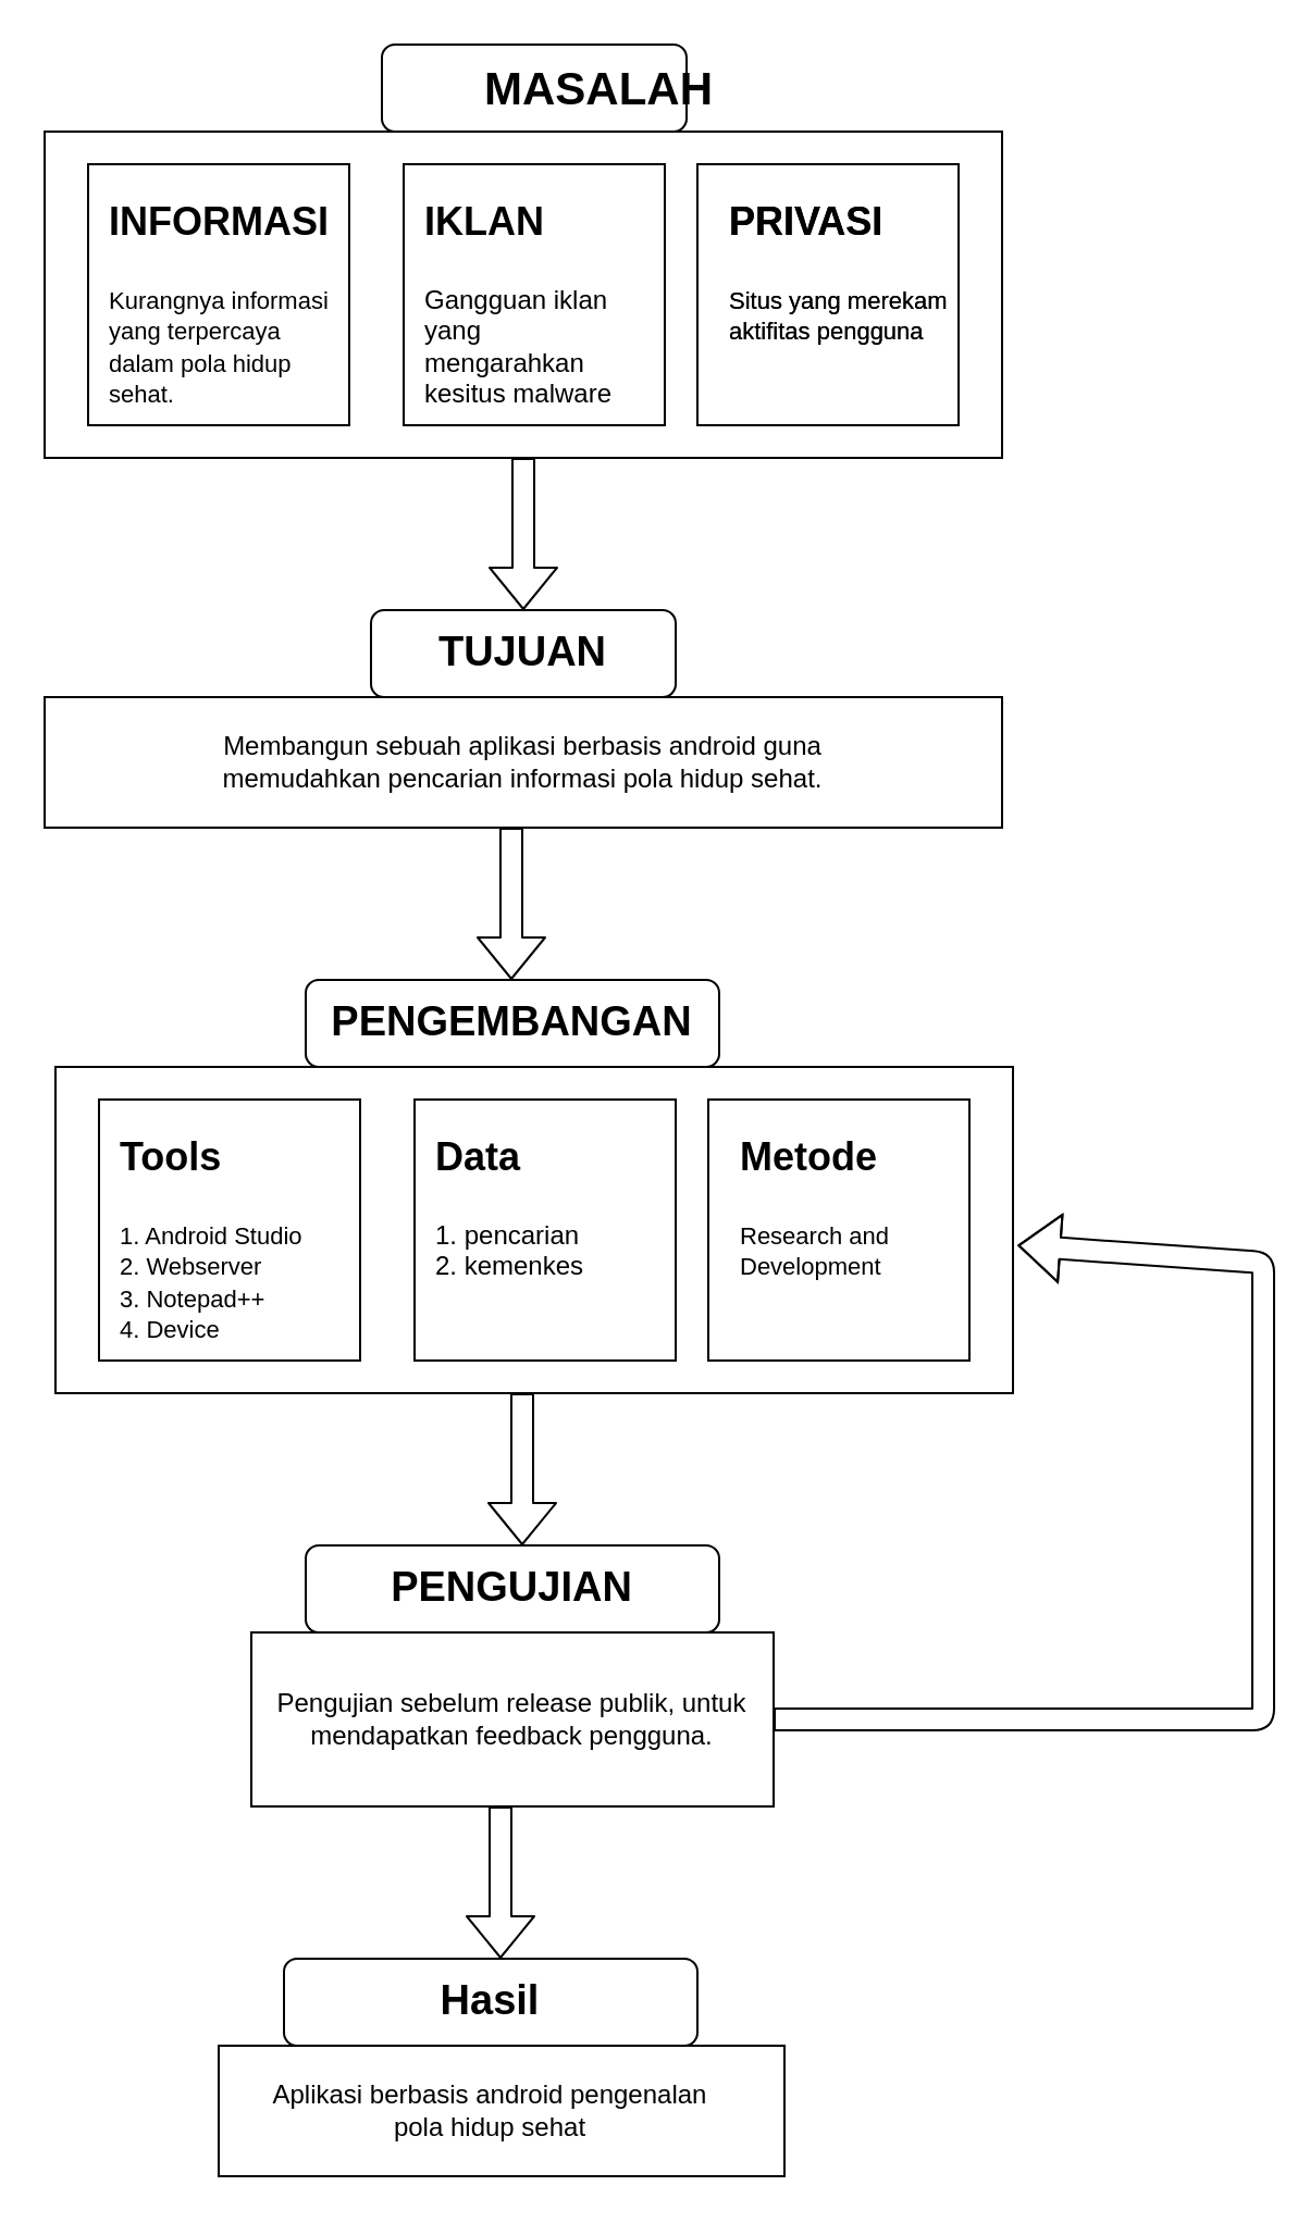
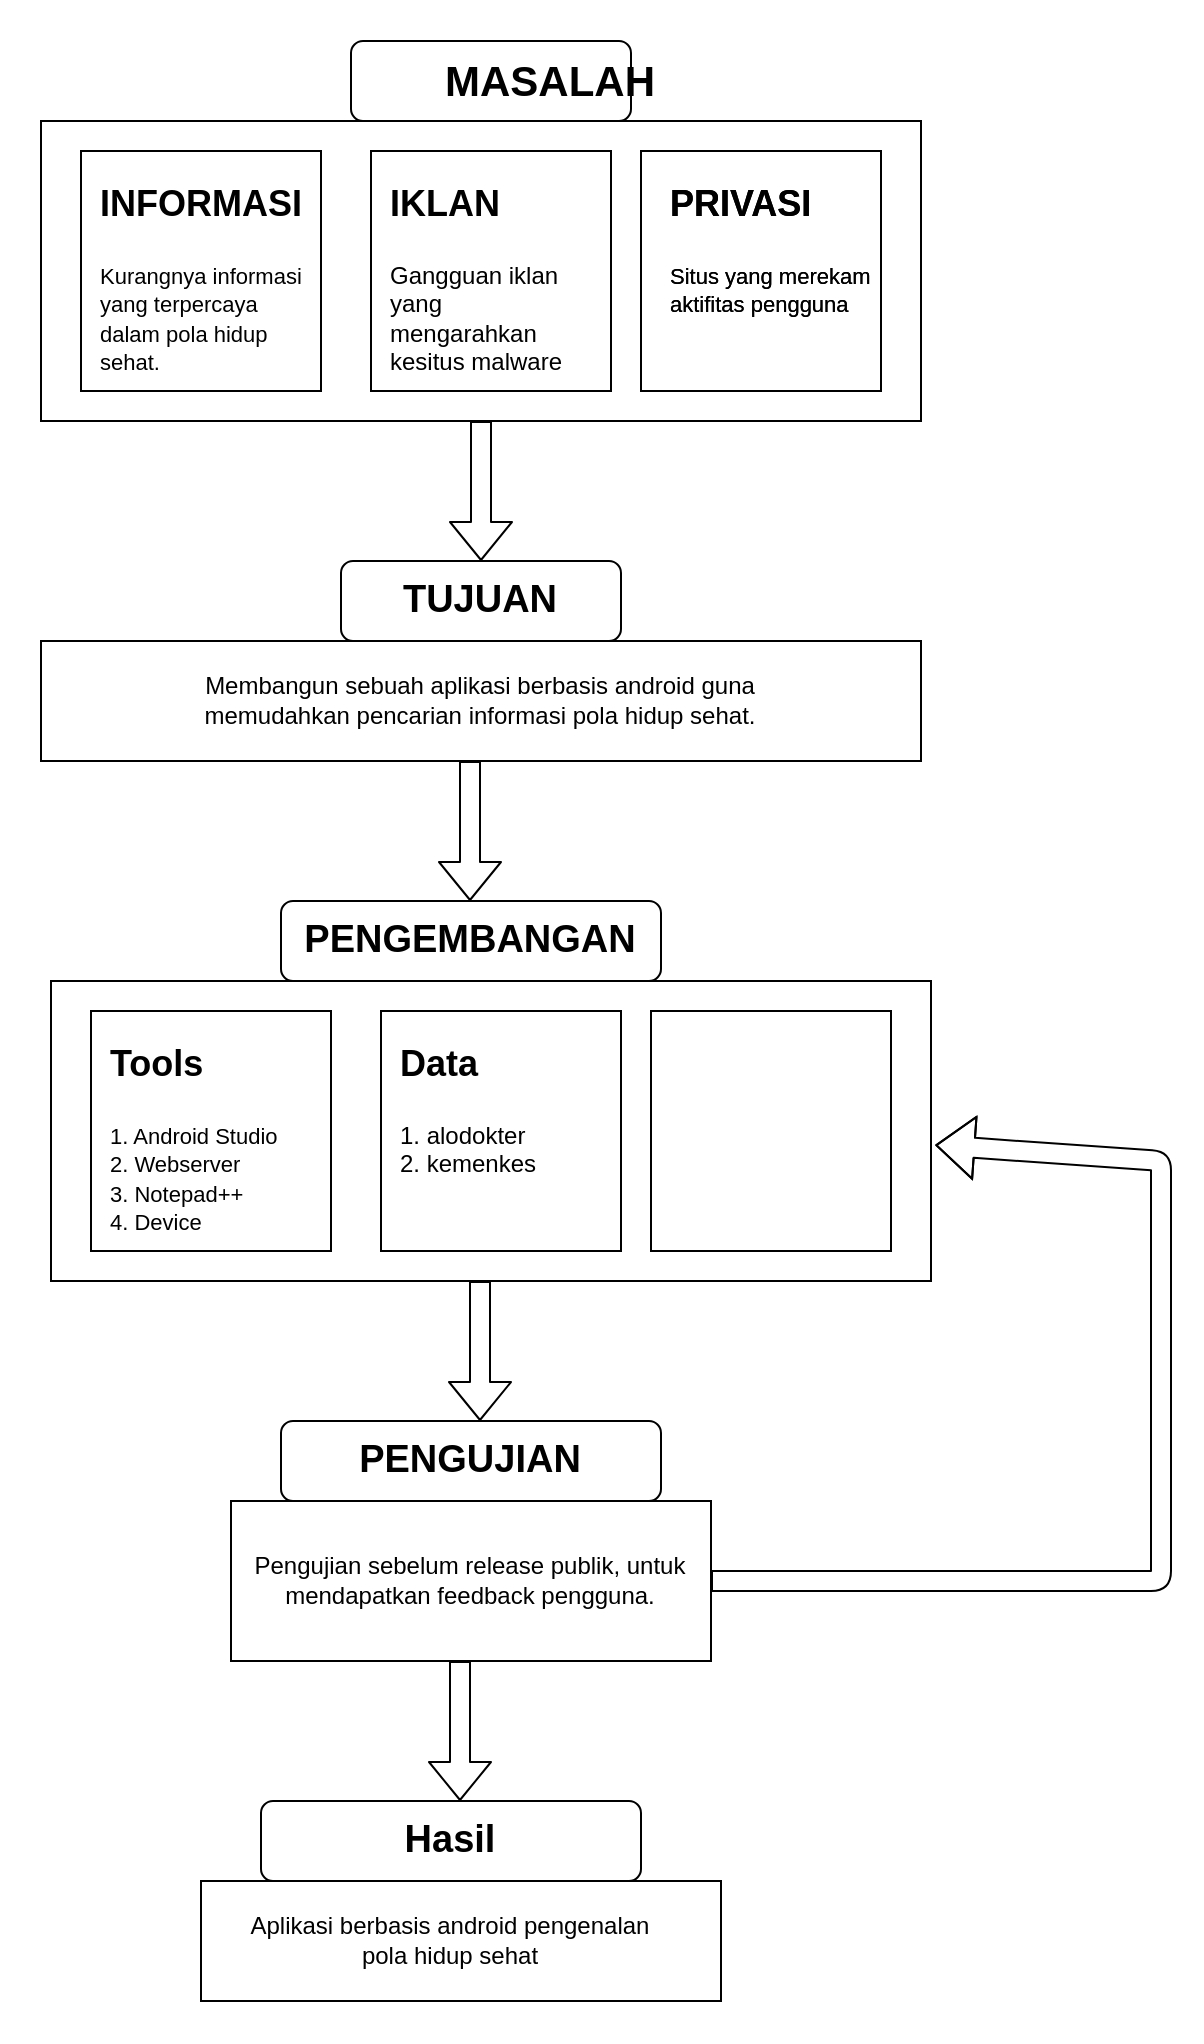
  <mxCell id="0" />
  <mxCell id="1" parent="0" />
  <mxCell id="2" value="" style="rounded=0;whiteSpace=wrap;html=1;fillColor=none;" vertex="1" parent="1"><mxGeometry x="20" y="60" width="440" height="150" as="geometry" /></mxCell>
  <mxCell id="3" value="&lt;font size=&quot;1&quot;&gt;&lt;b style=&quot;font-size: 21px&quot;&gt;MASALAH&lt;/b&gt;&lt;/font&gt;" style="text;html=1;strokeColor=none;fillColor=none;align=center;verticalAlign=middle;whiteSpace=wrap;rounded=0;" vertex="1" parent="1"><mxGeometry x="255" y="30" width="40" height="20" as="geometry" /></mxCell>
  <mxCell id="4" value="" style="whiteSpace=wrap;html=1;aspect=fixed;fillColor=none;" vertex="1" parent="1"><mxGeometry x="40" y="75" width="120" height="120" as="geometry" /></mxCell>
  <mxCell id="5" value="" style="whiteSpace=wrap;html=1;aspect=fixed;fillColor=none;" vertex="1" parent="1"><mxGeometry x="185" y="75" width="120" height="120" as="geometry" /></mxCell>
  <mxCell id="6" value="" style="whiteSpace=wrap;html=1;aspect=fixed;fillColor=none;" vertex="1" parent="1"><mxGeometry x="320" y="75" width="120" height="120" as="geometry" /></mxCell>
  <mxCell id="7" value="&lt;h1&gt;&lt;font style=&quot;font-size: 18px&quot;&gt;INFORMASI&lt;/font&gt;&lt;/h1&gt;&lt;p&gt;&lt;font style=&quot;font-size: 11px&quot;&gt;Kurangnya informasi yang terpercaya dalam pola hidup sehat.&lt;/font&gt;&lt;/p&gt;" style="text;html=1;strokeColor=none;fillColor=none;spacing=5;spacingTop=-20;whiteSpace=wrap;overflow=hidden;rounded=0;" vertex="1" parent="1"><mxGeometry x="45" y="80" width="110" height="110" as="geometry" /></mxCell>
  <mxCell id="8" value="&lt;h1&gt;&lt;span style=&quot;font-size: 18px&quot;&gt;IKLAN&lt;/span&gt;&lt;/h1&gt;&lt;p&gt;Gangguan iklan yang mengarahkan kesitus malware&lt;/p&gt;" style="text;html=1;strokeColor=none;fillColor=none;spacing=5;spacingTop=-20;whiteSpace=wrap;overflow=hidden;rounded=0;" vertex="1" parent="1"><mxGeometry x="190" y="80" width="110" height="110" as="geometry" /></mxCell>
  <mxCell id="9" value="&lt;h1&gt;&lt;span style=&quot;font-size: 18px&quot;&gt;PRIVASI&lt;/span&gt;&lt;/h1&gt;&lt;p&gt;&lt;span style=&quot;font-size: 11px&quot;&gt;Situs yang merekam aktifitas pengguna&lt;/span&gt;&lt;/p&gt;" style="text;html=1;strokeColor=none;fillColor=none;spacing=5;spacingTop=-20;whiteSpace=wrap;overflow=hidden;rounded=0;" vertex="1" parent="1"><mxGeometry x="330" y="80" width="110" height="110" as="geometry" /></mxCell>
  <mxCell id="10" value="" style="rounded=1;whiteSpace=wrap;html=1;fillColor=none;" vertex="1" parent="1"><mxGeometry x="175" y="20" width="140" height="40" as="geometry" /></mxCell>
  <mxCell id="11" value="" style="shape=flexArrow;endArrow=classic;html=1;exitX=0.5;exitY=1;exitDx=0;exitDy=0;" edge="1" parent="1" source="2"><mxGeometry width="50" height="50" relative="1" as="geometry"><mxPoint x="150" y="370" as="sourcePoint" /><mxPoint x="240" y="280" as="targetPoint" /></mxGeometry></mxCell>
  <mxCell id="12" value="" style="rounded=1;whiteSpace=wrap;html=1;fillColor=none;" vertex="1" parent="1"><mxGeometry x="170" y="280" width="140" height="40" as="geometry" /></mxCell>
  <mxCell id="13" value="&lt;b&gt;&lt;font style=&quot;font-size: 19px&quot;&gt;TUJUAN&lt;/font&gt;&lt;/b&gt;" style="text;html=1;strokeColor=none;fillColor=none;align=center;verticalAlign=middle;whiteSpace=wrap;rounded=0;" vertex="1" parent="1"><mxGeometry x="220" y="290" width="40" height="20" as="geometry" /></mxCell>
  <mxCell id="14" value="" style="rounded=0;whiteSpace=wrap;html=1;fillColor=none;" vertex="1" parent="1"><mxGeometry x="20" y="320" width="440" height="60" as="geometry" /></mxCell>
  <mxCell id="15" value="Membangun sebuah aplikasi berbasis android guna memudahkan pencarian informasi pola hidup sehat." style="text;html=1;strokeColor=none;fillColor=none;align=center;verticalAlign=middle;whiteSpace=wrap;rounded=0;" vertex="1" parent="1"><mxGeometry x="70" y="330" width="340" height="40" as="geometry" /></mxCell>
  <mxCell id="16" value="" style="rounded=1;whiteSpace=wrap;html=1;fillColor=none;" vertex="1" parent="1"><mxGeometry x="140" y="450" width="190" height="40" as="geometry" /></mxCell>
  <mxCell id="17" value="&lt;b&gt;&lt;font style=&quot;font-size: 19px&quot;&gt;PENGEMBANGAN&lt;/font&gt;&lt;/b&gt;" style="text;html=1;strokeColor=none;fillColor=none;align=center;verticalAlign=middle;whiteSpace=wrap;rounded=0;" vertex="1" parent="1"><mxGeometry x="215" y="460" width="40" height="20" as="geometry" /></mxCell>
  <mxCell id="18" value="" style="shape=flexArrow;endArrow=classic;html=1;exitX=0.5;exitY=1;exitDx=0;exitDy=0;" edge="1" parent="1"><mxGeometry width="50" height="50" relative="1" as="geometry"><mxPoint x="234.5" y="380" as="sourcePoint" /><mxPoint x="234.5" y="450" as="targetPoint" /></mxGeometry></mxCell>
  <mxCell id="19" value="" style="rounded=0;whiteSpace=wrap;html=1;fillColor=none;" vertex="1" parent="1"><mxGeometry x="20" y="60" width="440" height="150" as="geometry" /></mxCell>
  <mxCell id="20" value="&lt;h1&gt;&lt;span style=&quot;font-size: 18px&quot;&gt;PRIVASI&lt;/span&gt;&lt;/h1&gt;&lt;p&gt;&lt;span style=&quot;font-size: 11px&quot;&gt;Situs yang merekam aktifitas pengguna&lt;/span&gt;&lt;/p&gt;" style="text;html=1;strokeColor=none;fillColor=none;spacing=5;spacingTop=-20;whiteSpace=wrap;overflow=hidden;rounded=0;" vertex="1" parent="1"><mxGeometry x="330" y="80" width="110" height="110" as="geometry" /></mxCell>
  <mxCell id="21" value="" style="whiteSpace=wrap;html=1;aspect=fixed;fillColor=none;" vertex="1" parent="1"><mxGeometry x="320" y="75" width="120" height="120" as="geometry" /></mxCell>
  <mxCell id="22" value="" style="rounded=0;whiteSpace=wrap;html=1;fillColor=none;" vertex="1" parent="1"><mxGeometry x="25" y="490" width="440" height="150" as="geometry" /></mxCell>
  <mxCell id="23" value="" style="whiteSpace=wrap;html=1;aspect=fixed;fillColor=none;" vertex="1" parent="1"><mxGeometry x="45" y="505" width="120" height="120" as="geometry" /></mxCell>
  <mxCell id="24" value="" style="whiteSpace=wrap;html=1;aspect=fixed;fillColor=none;" vertex="1" parent="1"><mxGeometry x="190" y="505" width="120" height="120" as="geometry" /></mxCell>
  <mxCell id="25" value="" style="whiteSpace=wrap;html=1;aspect=fixed;fillColor=none;" vertex="1" parent="1"><mxGeometry x="325" y="505" width="120" height="120" as="geometry" /></mxCell>
  <mxCell id="26" value="&lt;h1&gt;&lt;span style=&quot;font-size: 18px&quot;&gt;Tools&lt;/span&gt;&lt;/h1&gt;&lt;p&gt;&lt;span style=&quot;font-size: 11px&quot;&gt;1. Android Studio&lt;br&gt;2. Webserver&lt;br&gt;3. Notepad++&lt;br&gt;4. Device&lt;/span&gt;&lt;/p&gt;" style="text;html=1;strokeColor=none;fillColor=none;spacing=5;spacingTop=-20;whiteSpace=wrap;overflow=hidden;rounded=0;" vertex="1" parent="1"><mxGeometry x="50" y="510" width="110" height="110" as="geometry" /></mxCell>
- <mxCell id="27" value="&lt;h1&gt;&lt;span style=&quot;font-size: 18px&quot;&gt;Data&lt;/span&gt;&lt;/h1&gt;&lt;p&gt;1. pencarian&lt;br&gt;2. kemenkes&lt;br&gt;&lt;br&gt;&lt;/p&gt;" style="text;html=1;strokeColor=none;fillColor=none;spacing=5;spacingTop=-20;whiteSpace=wrap;overflow=hidden;rounded=0;" vertex="1" parent="1"><mxGeometry x="195" y="510" width="110" height="110" as="geometry" /></mxCell>
- <mxCell id="28" value="&lt;h1&gt;&lt;span style=&quot;font-size: 18px&quot;&gt;Metode&lt;/span&gt;&lt;/h1&gt;&lt;p&gt;&lt;span style=&quot;font-size: 11px&quot;&gt;Research and Development&lt;/span&gt;&lt;/p&gt;" style="text;html=1;strokeColor=none;fillColor=none;spacing=5;spacingTop=-20;whiteSpace=wrap;overflow=hidden;rounded=0;" vertex="1" parent="1"><mxGeometry x="335" y="510" width="110" height="110" as="geometry" /></mxCell>
+ <mxCell id="27" value="&lt;h1&gt;&lt;span style=&quot;font-size: 18px&quot;&gt;Data&lt;/span&gt;&lt;/h1&gt;&lt;p&gt;1. alodokter&lt;br&gt;2. kemenkes&lt;br&gt;&lt;br&gt;&lt;/p&gt;" style="text;html=1;strokeColor=none;fillColor=none;spacing=5;spacingTop=-20;whiteSpace=wrap;overflow=hidden;rounded=0;" vertex="1" parent="1"><mxGeometry x="195" y="510" width="110" height="110" as="geometry" /></mxCell>
  <mxCell id="29" value="" style="rounded=1;whiteSpace=wrap;html=1;fillColor=none;" vertex="1" parent="1"><mxGeometry x="140" y="710" width="190" height="40" as="geometry" /></mxCell>
  <mxCell id="30" value="&lt;b&gt;&lt;font style=&quot;font-size: 19px&quot;&gt;PENGUJIAN&lt;br&gt;&lt;/font&gt;&lt;/b&gt;" style="text;html=1;strokeColor=none;fillColor=none;align=center;verticalAlign=middle;whiteSpace=wrap;rounded=0;" vertex="1" parent="1"><mxGeometry x="215" y="720" width="40" height="20" as="geometry" /></mxCell>
  <mxCell id="31" value="" style="shape=flexArrow;endArrow=classic;html=1;exitX=0.5;exitY=1;exitDx=0;exitDy=0;" edge="1" parent="1"><mxGeometry width="50" height="50" relative="1" as="geometry"><mxPoint x="239.5" y="640" as="sourcePoint" /><mxPoint x="239.5" y="710" as="targetPoint" /></mxGeometry></mxCell>
  <mxCell id="32" value="" style="rounded=0;whiteSpace=wrap;html=1;fillColor=none;" vertex="1" parent="1"><mxGeometry x="115" y="750" width="240" height="80" as="geometry" /></mxCell>
  <mxCell id="33" value="&lt;span style=&quot;text-align: left&quot;&gt;Pengujian sebelum release publik, untuk mendapatkan feedback pengguna.&lt;/span&gt;" style="text;html=1;strokeColor=none;fillColor=none;align=center;verticalAlign=middle;whiteSpace=wrap;rounded=0;" vertex="1" parent="1"><mxGeometry x="125" y="780" width="220" height="20" as="geometry" /></mxCell>
  <mxCell id="34" value="" style="shape=flexArrow;endArrow=classic;html=1;exitX=1;exitY=0.5;exitDx=0;exitDy=0;entryX=1.005;entryY=0.547;entryDx=0;entryDy=0;entryPerimeter=0;" edge="1" parent="1" source="32" target="22"><mxGeometry width="50" height="50" relative="1" as="geometry"><mxPoint x="440" y="820" as="sourcePoint" /><mxPoint x="490" y="770" as="targetPoint" /><Array as="points"><mxPoint x="580" y="790" /><mxPoint x="580" y="580" /></Array></mxGeometry></mxCell>
  <mxCell id="35" value="" style="rounded=1;whiteSpace=wrap;html=1;fillColor=none;" vertex="1" parent="1"><mxGeometry x="130" y="900" width="190" height="40" as="geometry" /></mxCell>
  <mxCell id="36" value="&lt;b&gt;&lt;font style=&quot;font-size: 19px&quot;&gt;Hasil&lt;br&gt;&lt;/font&gt;&lt;/b&gt;" style="text;html=1;strokeColor=none;fillColor=none;align=center;verticalAlign=middle;whiteSpace=wrap;rounded=0;" vertex="1" parent="1"><mxGeometry x="205" y="910" width="40" height="20" as="geometry" /></mxCell>
  <mxCell id="37" value="" style="shape=flexArrow;endArrow=classic;html=1;exitX=0.5;exitY=1;exitDx=0;exitDy=0;" edge="1" parent="1"><mxGeometry width="50" height="50" relative="1" as="geometry"><mxPoint x="229.5" y="830" as="sourcePoint" /><mxPoint x="229.5" y="900" as="targetPoint" /></mxGeometry></mxCell>
  <mxCell id="38" value="" style="rounded=0;whiteSpace=wrap;html=1;fillColor=none;" vertex="1" parent="1"><mxGeometry x="100" y="940" width="260" height="60" as="geometry" /></mxCell>
  <mxCell id="39" value="Aplikasi berbasis android pengenalan pola hidup sehat" style="text;html=1;strokeColor=none;fillColor=none;align=center;verticalAlign=middle;whiteSpace=wrap;rounded=0;" vertex="1" parent="1"><mxGeometry x="120" y="960" width="210" height="20" as="geometry" /></mxCell>
